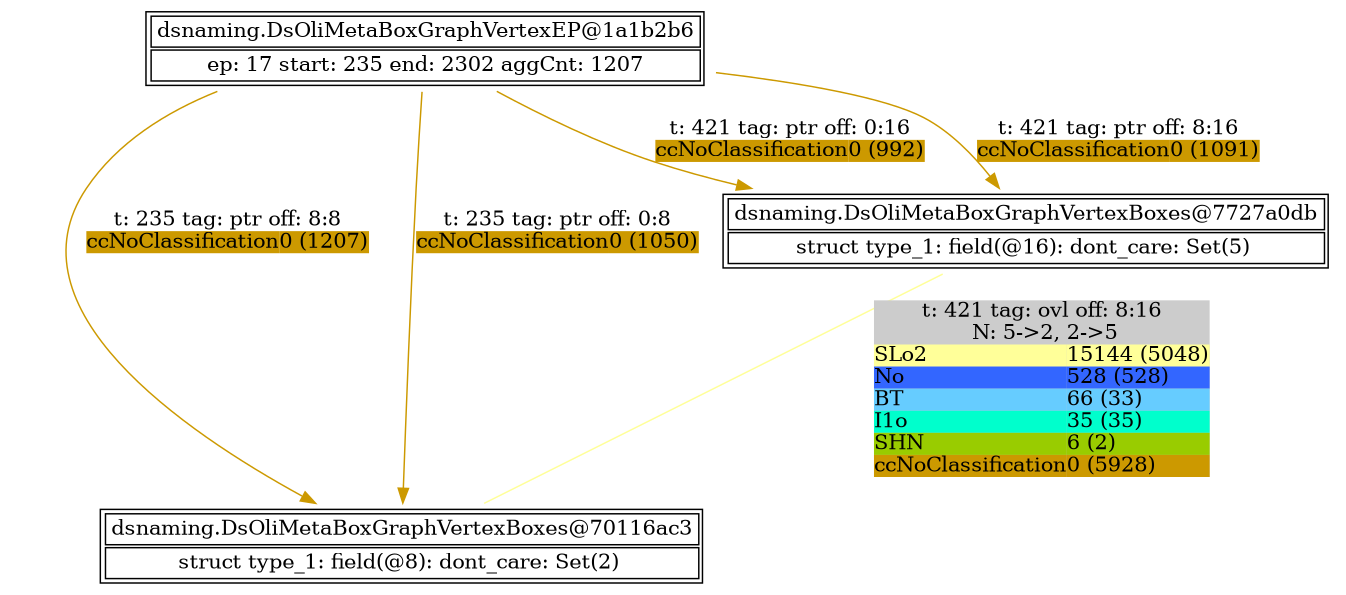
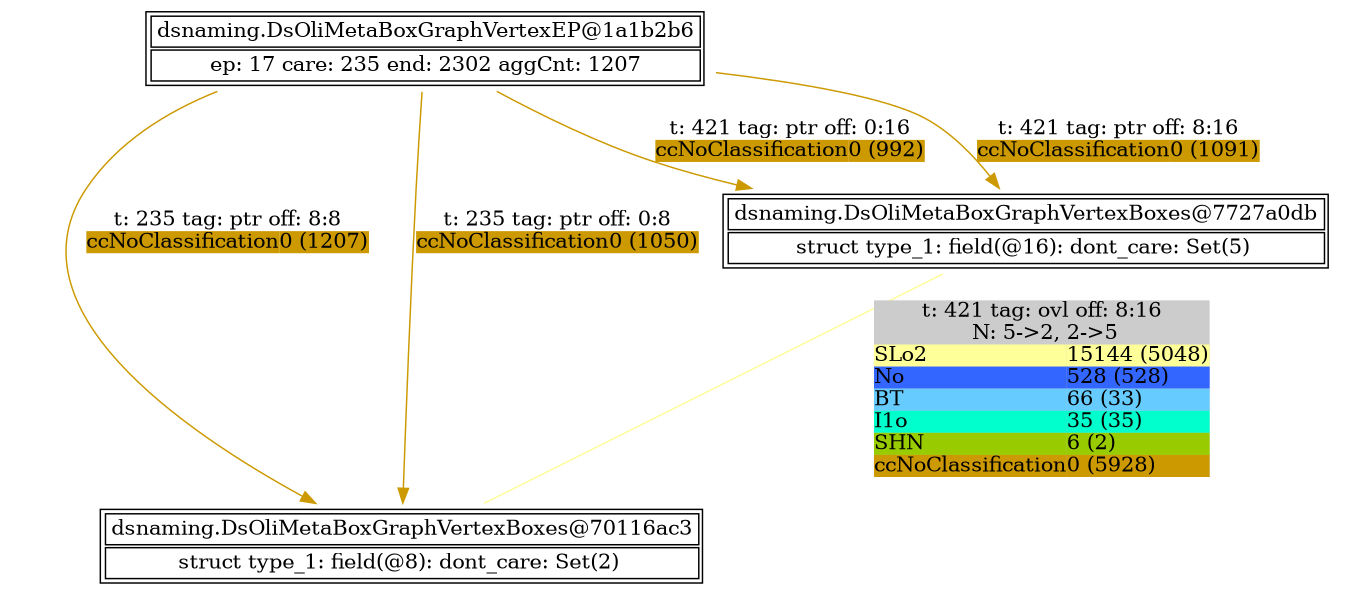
  digraph {
    node [shape=none]
    edge [color="#CC9900"]
-   n1 [label=<<TABLE><TR><TD COLSPAN="2">dsnaming.DsOliMetaBoxGraphVertexEP@1a1b2b6</TD></TR><TR><TD COLSPAN="2">ep: 17 start: 235 end: 2302 aggCnt: 1207</TD></TR></TABLE>>]
+   n1 [label=<<TABLE><TR><TD COLSPAN="2">dsnaming.DsOliMetaBoxGraphVertexEP@1a1b2b6</TD></TR><TR><TD COLSPAN="2">ep: 17 care: 235 end: 2302 aggCnt: 1207</TD></TR></TABLE>>]
    n2 [label=<<TABLE><TR><TD COLSPAN="2">dsnaming.DsOliMetaBoxGraphVertexBoxes@70116ac3</TD></TR><TR><TD COLSPAN="2">struct type_1: field(@8): dont_care: Set(2) </TD></TR></TABLE>>]
    n3 [label=<<TABLE><TR><TD COLSPAN="2">dsnaming.DsOliMetaBoxGraphVertexBoxes@7727a0db</TD></TR><TR><TD COLSPAN="2">struct type_1: field(@16): dont_care: Set(5) </TD></TR></TABLE>>]
    subgraph sub_1 {
      rankdir=LR
      n1
      n2
      n3
    }
    n1 -> n2 [label=<<TABLE BORDER="0" ALIGN="left" COLOR="black" CELLBORDER="0"  CELLPADDING="0" CELLSPACING="0"><TR><TD COLSPAN="2">t: 235 tag: ptr off: 8:8</TD></TR><TR><TD ALIGN="left" BGCOLOR="#CC9900">ccNoClassification</TD><TD ALIGN="left" BGCOLOR="#CC9900">0 (1207)</TD></TR></TABLE>>]
    n1 -> n2 [label=<<TABLE BORDER="0" ALIGN="left" COLOR="black" CELLBORDER="0"  CELLPADDING="0" CELLSPACING="0"><TR><TD COLSPAN="2">t: 235 tag: ptr off: 0:8</TD></TR><TR><TD ALIGN="left" BGCOLOR="#CC9900">ccNoClassification</TD><TD ALIGN="left" BGCOLOR="#CC9900">0 (1050)</TD></TR></TABLE>>]
    n1 -> n3 [label=<<TABLE BORDER="0" ALIGN="left" COLOR="black" CELLBORDER="0"  CELLPADDING="0" CELLSPACING="0"><TR><TD COLSPAN="2">t: 421 tag: ptr off: 0:16</TD></TR><TR><TD ALIGN="left" BGCOLOR="#CC9900">ccNoClassification</TD><TD ALIGN="left" BGCOLOR="#CC9900">0 (992)</TD></TR></TABLE>>]
    n1 -> n3 [label=<<TABLE BORDER="0" ALIGN="left" COLOR="black" CELLBORDER="0"  CELLPADDING="0" CELLSPACING="0"><TR><TD COLSPAN="2">t: 421 tag: ptr off: 8:16</TD></TR><TR><TD ALIGN="left" BGCOLOR="#CC9900">ccNoClassification</TD><TD ALIGN="left" BGCOLOR="#CC9900">0 (1091)</TD></TR></TABLE>>]
    n3 -> n2 [color="#FFFF99" dir=none label=<<TABLE BORDER="0" ALIGN="left" BGCOLOR="#CCCCCC" COLOR="black" CELLBORDER="0" CELLPADDING="0" CELLSPACING="0"><TR><TD COLSPAN="2">t: 421 tag: ovl off: 8:16</TD></TR><TR><TD COLSPAN="2"> N: 5-&gt;2, 2-&gt;5</TD></TR><TR><TD ALIGN="left" BGCOLOR="#FFFF99">SLo2</TD><TD ALIGN="left" BGCOLOR="#FFFF99">15144 (5048)</TD></TR><TR><TD ALIGN="left" BGCOLOR="#3366FF">No</TD><TD ALIGN="left" BGCOLOR="#3366FF">528 (528)</TD></TR><TR><TD ALIGN="left" BGCOLOR="#66CCFF">BT</TD><TD ALIGN="left" BGCOLOR="#66CCFF">66 (33)</TD></TR><TR><TD ALIGN="left" BGCOLOR="#00FFCC">I1o</TD><TD ALIGN="left" BGCOLOR="#00FFCC">35 (35)</TD></TR><TR><TD ALIGN="left" BGCOLOR="#99CC00">SHN</TD><TD ALIGN="left" BGCOLOR="#99CC00">6 (2)</TD></TR><TR><TD ALIGN="left" BGCOLOR="#CC9900">ccNoClassification</TD><TD ALIGN="left" BGCOLOR="#CC9900">0 (5928)</TD></TR></TABLE>>]
  }
